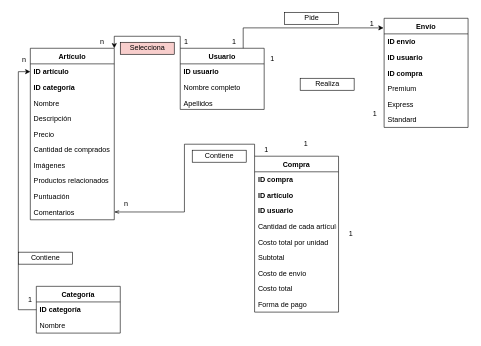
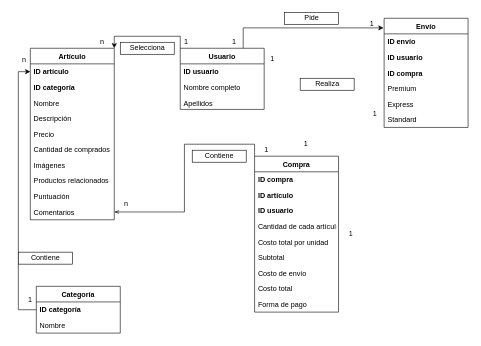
  <mxCell id="0" />
  <mxCell id="1" parent="0" />
  <mxCell id="2" style="edgeStyle=orthogonalEdgeStyle;rounded=0;orthogonalLoop=1;jettySize=auto;html=1;exitX=0;exitY=0;exitDx=0;exitDy=0;entryX=1;entryY=0;entryDx=0;entryDy=0;" parent="1" source="22" target="11" edge="1"><mxGeometry relative="1" as="geometry" /></mxCell>
  <mxCell id="3" style="edgeStyle=orthogonalEdgeStyle;rounded=0;orthogonalLoop=1;jettySize=auto;html=1;exitX=0.75;exitY=0;exitDx=0;exitDy=0;entryX=-0.007;entryY=0.088;entryDx=0;entryDy=0;entryPerimeter=0;startArrow=none;startFill=0;endArrow=classic;endFill=1;strokeColor=#000000;" parent="1" source="22" target="36" edge="1"><mxGeometry relative="1" as="geometry" /></mxCell>
- <mxCell id="4" value="Selecciona" style="html=1;fillColor=#f8cecc;" parent="1" vertex="1"><mxGeometry x="200" y="70" width="90" height="20" as="geometry" /></mxCell>
+ <mxCell id="4" value="Selecciona" style="html=1;" parent="1" vertex="1"><mxGeometry x="200" y="70" width="90" height="20" as="geometry" /></mxCell>
  <mxCell id="5" style="edgeStyle=orthogonalEdgeStyle;rounded=0;orthogonalLoop=1;jettySize=auto;html=1;entryX=0;entryY=0;entryDx=0;entryDy=0;startArrow=openThin;startFill=0;endArrow=none;endFill=0;" parent="1" source="21" target="26" edge="1"><mxGeometry relative="1" as="geometry" /></mxCell>
  <mxCell id="6" value="Realiza" style="html=1;" parent="1" vertex="1"><mxGeometry x="500" y="130" width="90" height="20" as="geometry" /></mxCell>
  <mxCell id="7" value="Contiene" style="html=1;" parent="1" vertex="1"><mxGeometry x="320" y="250" width="90" height="20" as="geometry" /></mxCell>
  <mxCell id="8" value="Pide" style="html=1;" parent="1" vertex="1"><mxGeometry x="474" y="20" width="90" height="20" as="geometry" /></mxCell>
  <mxCell id="9" value="1" style="text;html=1;strokeColor=none;fillColor=none;align=center;verticalAlign=middle;whiteSpace=wrap;rounded=0;" vertex="1" parent="1"><mxGeometry x="290" y="60" width="40" height="20" as="geometry" /></mxCell>
  <mxCell id="10" value="n" style="text;html=1;strokeColor=none;fillColor=none;align=center;verticalAlign=middle;whiteSpace=wrap;rounded=0;" vertex="1" parent="1"><mxGeometry x="150" y="60" width="40" height="20" as="geometry" /></mxCell>
  <mxCell id="11" value="Artículo" style="swimlane;fontStyle=1;childLayout=stackLayout;horizontal=1;startSize=26;fillColor=none;horizontalStack=0;resizeParent=1;resizeParentMax=0;resizeLast=0;collapsible=1;marginBottom=0;" parent="1" vertex="1"><mxGeometry x="50" y="80" width="140" height="286" as="geometry" /></mxCell>
  <mxCell id="12" value="ID artículo" style="text;strokeColor=none;fillColor=none;align=left;verticalAlign=top;spacingLeft=4;spacingRight=4;overflow=hidden;rotatable=0;points=[[0,0.5],[1,0.5]];portConstraint=eastwest;fontStyle=1" parent="11" vertex="1"><mxGeometry y="26" width="140" height="26" as="geometry" /></mxCell>
  <mxCell id="13" value="ID categoría" style="text;strokeColor=none;fillColor=none;align=left;verticalAlign=top;spacingLeft=4;spacingRight=4;overflow=hidden;rotatable=0;points=[[0,0.5],[1,0.5]];portConstraint=eastwest;fontStyle=1" parent="11" vertex="1"><mxGeometry y="52" width="140" height="26" as="geometry" /></mxCell>
  <mxCell id="14" value="Nombre" style="text;strokeColor=none;fillColor=none;align=left;verticalAlign=top;spacingLeft=4;spacingRight=4;overflow=hidden;rotatable=0;points=[[0,0.5],[1,0.5]];portConstraint=eastwest;" parent="11" vertex="1"><mxGeometry y="78" width="140" height="26" as="geometry" /></mxCell>
  <mxCell id="15" value="Descripción" style="text;strokeColor=none;fillColor=none;align=left;verticalAlign=top;spacingLeft=4;spacingRight=4;overflow=hidden;rotatable=0;points=[[0,0.5],[1,0.5]];portConstraint=eastwest;" parent="11" vertex="1"><mxGeometry y="104" width="140" height="26" as="geometry" /></mxCell>
  <mxCell id="16" value="Precio" style="text;strokeColor=none;fillColor=none;align=left;verticalAlign=top;spacingLeft=4;spacingRight=4;overflow=hidden;rotatable=0;points=[[0,0.5],[1,0.5]];portConstraint=eastwest;" parent="11" vertex="1"><mxGeometry y="130" width="140" height="26" as="geometry" /></mxCell>
  <mxCell id="17" value="Cantidad de comprados" style="text;strokeColor=none;fillColor=none;align=left;verticalAlign=top;spacingLeft=4;spacingRight=4;overflow=hidden;rotatable=0;points=[[0,0.5],[1,0.5]];portConstraint=eastwest;" parent="11" vertex="1"><mxGeometry y="156" width="140" height="26" as="geometry" /></mxCell>
  <mxCell id="18" value="Imágenes" style="text;strokeColor=none;fillColor=none;align=left;verticalAlign=top;spacingLeft=4;spacingRight=4;overflow=hidden;rotatable=0;points=[[0,0.5],[1,0.5]];portConstraint=eastwest;" parent="11" vertex="1"><mxGeometry y="182" width="140" height="26" as="geometry" /></mxCell>
  <mxCell id="19" value="Productos relacionados" style="text;strokeColor=none;fillColor=none;align=left;verticalAlign=top;spacingLeft=4;spacingRight=4;overflow=hidden;rotatable=0;points=[[0,0.5],[1,0.5]];portConstraint=eastwest;" parent="11" vertex="1"><mxGeometry y="208" width="140" height="26" as="geometry" /></mxCell>
  <mxCell id="20" value="Puntuación" style="text;strokeColor=none;fillColor=none;align=left;verticalAlign=top;spacingLeft=4;spacingRight=4;overflow=hidden;rotatable=0;points=[[0,0.5],[1,0.5]];portConstraint=eastwest;" parent="11" vertex="1"><mxGeometry y="234" width="140" height="26" as="geometry" /></mxCell>
  <mxCell id="21" value="Comentarios" style="text;strokeColor=none;fillColor=none;align=left;verticalAlign=top;spacingLeft=4;spacingRight=4;overflow=hidden;rotatable=0;points=[[0,0.5],[1,0.5]];portConstraint=eastwest;" parent="11" vertex="1"><mxGeometry y="260" width="140" height="26" as="geometry" /></mxCell>
  <mxCell id="22" value="Usuario" style="swimlane;fontStyle=1;childLayout=stackLayout;horizontal=1;startSize=26;fillColor=none;horizontalStack=0;resizeParent=1;resizeParentMax=0;resizeLast=0;collapsible=1;marginBottom=0;" parent="1" vertex="1"><mxGeometry x="300" y="80" width="140" height="102" as="geometry" /></mxCell>
  <mxCell id="23" value="ID usuario" style="text;strokeColor=none;fillColor=none;align=left;verticalAlign=top;spacingLeft=4;spacingRight=4;overflow=hidden;rotatable=0;points=[[0,0.5],[1,0.5]];portConstraint=eastwest;fontStyle=1" parent="22" vertex="1"><mxGeometry y="26" width="140" height="26" as="geometry" /></mxCell>
  <mxCell id="24" value="Nombre completo" style="text;strokeColor=none;fillColor=none;align=left;verticalAlign=top;spacingLeft=4;spacingRight=4;overflow=hidden;rotatable=0;points=[[0,0.5],[1,0.5]];portConstraint=eastwest;" parent="22" vertex="1"><mxGeometry y="52" width="140" height="26" as="geometry" /></mxCell>
  <mxCell id="25" value="Apellidos" style="text;strokeColor=none;fillColor=none;align=left;verticalAlign=top;spacingLeft=4;spacingRight=4;overflow=hidden;rotatable=0;points=[[0,0.5],[1,0.5]];portConstraint=eastwest;" parent="22" vertex="1"><mxGeometry y="78" width="140" height="24" as="geometry" /></mxCell>
  <mxCell id="26" value="Compra" style="swimlane;fontStyle=1;childLayout=stackLayout;horizontal=1;startSize=26;fillColor=none;horizontalStack=0;resizeParent=1;resizeParentMax=0;resizeLast=0;collapsible=1;marginBottom=0;" parent="1" vertex="1"><mxGeometry x="424" y="260" width="140" height="260" as="geometry" /></mxCell>
  <mxCell id="27" value="ID compra" style="text;strokeColor=none;fillColor=none;align=left;verticalAlign=top;spacingLeft=4;spacingRight=4;overflow=hidden;rotatable=0;points=[[0,0.5],[1,0.5]];portConstraint=eastwest;fontStyle=1" parent="26" vertex="1"><mxGeometry y="26" width="140" height="26" as="geometry" /></mxCell>
  <mxCell id="28" value="ID artículo" style="text;strokeColor=none;fillColor=none;align=left;verticalAlign=top;spacingLeft=4;spacingRight=4;overflow=hidden;rotatable=0;points=[[0,0.5],[1,0.5]];portConstraint=eastwest;fontStyle=1" parent="26" vertex="1"><mxGeometry y="52" width="140" height="26" as="geometry" /></mxCell>
  <mxCell id="29" value="ID usuario" style="text;strokeColor=none;fillColor=none;align=left;verticalAlign=top;spacingLeft=4;spacingRight=4;overflow=hidden;rotatable=0;points=[[0,0.5],[1,0.5]];portConstraint=eastwest;fontStyle=1" parent="26" vertex="1"><mxGeometry y="78" width="140" height="26" as="geometry" /></mxCell>
  <mxCell id="30" value="Cantidad de cada artículo" style="text;strokeColor=none;fillColor=none;align=left;verticalAlign=top;spacingLeft=4;spacingRight=4;overflow=hidden;rotatable=0;points=[[0,0.5],[1,0.5]];portConstraint=eastwest;" parent="26" vertex="1"><mxGeometry y="104" width="140" height="26" as="geometry" /></mxCell>
  <mxCell id="31" value="Costo total por unidad" style="text;strokeColor=none;fillColor=none;align=left;verticalAlign=top;spacingLeft=4;spacingRight=4;overflow=hidden;rotatable=0;points=[[0,0.5],[1,0.5]];portConstraint=eastwest;" parent="26" vertex="1"><mxGeometry y="130" width="140" height="26" as="geometry" /></mxCell>
  <mxCell id="32" value="Subtotal" style="text;strokeColor=none;fillColor=none;align=left;verticalAlign=top;spacingLeft=4;spacingRight=4;overflow=hidden;rotatable=0;points=[[0,0.5],[1,0.5]];portConstraint=eastwest;" parent="26" vertex="1"><mxGeometry y="156" width="140" height="26" as="geometry" /></mxCell>
  <mxCell id="33" value="Costo de envío" style="text;strokeColor=none;fillColor=none;align=left;verticalAlign=top;spacingLeft=4;spacingRight=4;overflow=hidden;rotatable=0;points=[[0,0.5],[1,0.5]];portConstraint=eastwest;" parent="26" vertex="1"><mxGeometry y="182" width="140" height="26" as="geometry" /></mxCell>
  <mxCell id="34" value="Costo total" style="text;strokeColor=none;fillColor=none;align=left;verticalAlign=top;spacingLeft=4;spacingRight=4;overflow=hidden;rotatable=0;points=[[0,0.5],[1,0.5]];portConstraint=eastwest;" parent="26" vertex="1"><mxGeometry y="208" width="140" height="26" as="geometry" /></mxCell>
  <mxCell id="35" value="Forma de pago" style="text;strokeColor=none;fillColor=none;align=left;verticalAlign=top;spacingLeft=4;spacingRight=4;overflow=hidden;rotatable=0;points=[[0,0.5],[1,0.5]];portConstraint=eastwest;" parent="26" vertex="1"><mxGeometry y="234" width="140" height="26" as="geometry" /></mxCell>
  <mxCell id="36" value="Envío" style="swimlane;fontStyle=1;childLayout=stackLayout;horizontal=1;startSize=26;fillColor=none;horizontalStack=0;resizeParent=1;resizeParentMax=0;resizeLast=0;collapsible=1;marginBottom=0;" parent="1" vertex="1"><mxGeometry x="640" y="30" width="140" height="182" as="geometry" /></mxCell>
  <mxCell id="37" value="ID envío" style="text;strokeColor=none;fillColor=none;align=left;verticalAlign=top;spacingLeft=4;spacingRight=4;overflow=hidden;rotatable=0;points=[[0,0.5],[1,0.5]];portConstraint=eastwest;fontStyle=1" parent="36" vertex="1"><mxGeometry y="26" width="140" height="26" as="geometry" /></mxCell>
  <mxCell id="38" value="ID usuario" style="text;strokeColor=none;fillColor=none;align=left;verticalAlign=top;spacingLeft=4;spacingRight=4;overflow=hidden;rotatable=0;points=[[0,0.5],[1,0.5]];portConstraint=eastwest;fontStyle=1" parent="36" vertex="1"><mxGeometry y="52" width="140" height="26" as="geometry" /></mxCell>
  <mxCell id="39" value="ID compra" style="text;strokeColor=none;fillColor=none;align=left;verticalAlign=top;spacingLeft=4;spacingRight=4;overflow=hidden;rotatable=0;points=[[0,0.5],[1,0.5]];portConstraint=eastwest;fontStyle=1" parent="36" vertex="1"><mxGeometry y="78" width="140" height="26" as="geometry" /></mxCell>
  <mxCell id="40" value="Premium" style="text;strokeColor=none;fillColor=none;align=left;verticalAlign=top;spacingLeft=4;spacingRight=4;overflow=hidden;rotatable=0;points=[[0,0.5],[1,0.5]];portConstraint=eastwest;" parent="36" vertex="1"><mxGeometry y="104" width="140" height="26" as="geometry" /></mxCell>
  <mxCell id="41" value="Express" style="text;strokeColor=none;fillColor=none;align=left;verticalAlign=top;spacingLeft=4;spacingRight=4;overflow=hidden;rotatable=0;points=[[0,0.5],[1,0.5]];portConstraint=eastwest;" parent="36" vertex="1"><mxGeometry y="130" width="140" height="26" as="geometry" /></mxCell>
  <mxCell id="42" value="Standard" style="text;strokeColor=none;fillColor=none;align=left;verticalAlign=top;spacingLeft=4;spacingRight=4;overflow=hidden;rotatable=0;points=[[0,0.5],[1,0.5]];portConstraint=eastwest;" parent="36" vertex="1"><mxGeometry y="156" width="140" height="26" as="geometry" /></mxCell>
  <mxCell id="43" style="edgeStyle=orthogonalEdgeStyle;rounded=0;orthogonalLoop=1;jettySize=auto;html=1;exitX=0;exitY=0.5;exitDx=0;exitDy=0;entryX=0;entryY=0.5;entryDx=0;entryDy=0;" edge="1" parent="1" source="44" target="12"><mxGeometry relative="1" as="geometry" /></mxCell>
  <mxCell id="44" value="Categoría" style="swimlane;fontStyle=1;childLayout=stackLayout;horizontal=1;startSize=26;fillColor=none;horizontalStack=0;resizeParent=1;resizeParentMax=0;resizeLast=0;collapsible=1;marginBottom=0;" vertex="1" parent="1"><mxGeometry x="60" y="477" width="140" height="78" as="geometry" /></mxCell>
  <mxCell id="45" value="ID categoría" style="text;strokeColor=none;fillColor=none;align=left;verticalAlign=top;spacingLeft=4;spacingRight=4;overflow=hidden;rotatable=0;points=[[0,0.5],[1,0.5]];portConstraint=eastwest;fontStyle=1" vertex="1" parent="44"><mxGeometry y="26" width="140" height="26" as="geometry" /></mxCell>
  <mxCell id="46" value="Nombre" style="text;strokeColor=none;fillColor=none;align=left;verticalAlign=top;spacingLeft=4;spacingRight=4;overflow=hidden;rotatable=0;points=[[0,0.5],[1,0.5]];portConstraint=eastwest;" vertex="1" parent="44"><mxGeometry y="52" width="140" height="26" as="geometry" /></mxCell>
  <mxCell id="47" value="1" style="text;html=1;strokeColor=none;fillColor=none;align=center;verticalAlign=middle;whiteSpace=wrap;rounded=0;" vertex="1" parent="1"><mxGeometry x="30" y="490" width="40" height="20" as="geometry" /></mxCell>
  <mxCell id="48" value="n" style="text;html=1;strokeColor=none;fillColor=none;align=center;verticalAlign=middle;whiteSpace=wrap;rounded=0;" vertex="1" parent="1"><mxGeometry x="20" y="90" width="40" height="20" as="geometry" /></mxCell>
  <mxCell id="49" value="Contiene" style="html=1;" vertex="1" parent="1"><mxGeometry x="30" y="420" width="90" height="20" as="geometry" /></mxCell>
  <mxCell id="50" value="1" style="text;html=1;strokeColor=none;fillColor=none;align=center;verticalAlign=middle;whiteSpace=wrap;rounded=0;" vertex="1" parent="1"><mxGeometry x="424" y="240" width="40" height="20" as="geometry" /></mxCell>
  <mxCell id="51" value="n" style="text;html=1;strokeColor=none;fillColor=none;align=center;verticalAlign=middle;whiteSpace=wrap;rounded=0;" vertex="1" parent="1"><mxGeometry x="190" y="330" width="40" height="20" as="geometry" /></mxCell>
  <mxCell id="52" value="1" style="text;html=1;strokeColor=none;fillColor=none;align=center;verticalAlign=middle;whiteSpace=wrap;rounded=0;" vertex="1" parent="1"><mxGeometry x="434" y="88" width="40" height="20" as="geometry" /></mxCell>
  <mxCell id="53" value="1" style="text;html=1;strokeColor=none;fillColor=none;align=center;verticalAlign=middle;whiteSpace=wrap;rounded=0;" vertex="1" parent="1"><mxGeometry x="490" y="230" width="40" height="20" as="geometry" /></mxCell>
  <mxCell id="54" value="1" style="text;html=1;strokeColor=none;fillColor=none;align=center;verticalAlign=middle;whiteSpace=wrap;rounded=0;" vertex="1" parent="1"><mxGeometry x="370" y="60" width="40" height="20" as="geometry" /></mxCell>
  <mxCell id="55" value="1" style="text;html=1;strokeColor=none;fillColor=none;align=center;verticalAlign=middle;whiteSpace=wrap;rounded=0;" vertex="1" parent="1"><mxGeometry x="600" y="30" width="40" height="20" as="geometry" /></mxCell>
  <mxCell id="56" value="1" style="text;html=1;strokeColor=none;fillColor=none;align=center;verticalAlign=middle;whiteSpace=wrap;rounded=0;" vertex="1" parent="1"><mxGeometry x="605" y="180" width="40" height="20" as="geometry" /></mxCell>
  <mxCell id="57" value="1" style="text;html=1;strokeColor=none;fillColor=none;align=center;verticalAlign=middle;whiteSpace=wrap;rounded=0;" vertex="1" parent="1"><mxGeometry x="565" y="380" width="40" height="20" as="geometry" /></mxCell>
